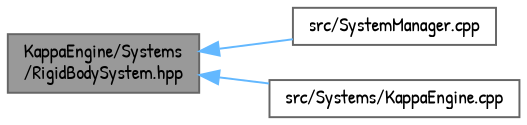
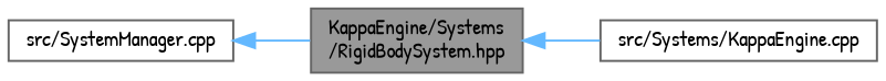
  digraph {
    fontname="Patrick Hand"
    rankdir=LR
    node [color=grey40 fillcolor=white fontname="Patrick Hand" fontsize=10 shape=box style=filled]
    edge [color=steelblue1 dir=back fontname="Patrick Hand" fontsize=10 labelfontname=Helvetica labelfontsize=10 style=solid]
    n1 [color=gray40 fillcolor=grey60 fontcolor=black height=0.2 label="KappaEngine/Systems\l/RigidBodySystem.hpp" width=0.4]
    n2 [height=0.2 label="src/SystemManager.cpp" width=0.4]
    n3 [height=0.2 label="src/Systems/KappaEngine.cpp" width=0.4]
-   n1 -> n2
+   n2 -> n1
    n1 -> n3
  }
